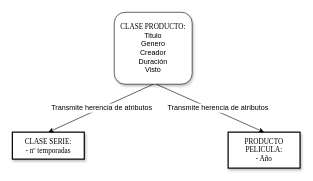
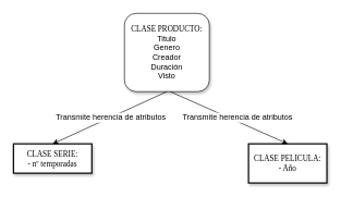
  <mxCell id="0" />
  <mxCell id="1" parent="0" />
  <mxCell id="2" value="&lt;br&gt;CLASE PRODUCTO:&lt;br&gt;&lt;div&gt;&lt;table cellspacing=&quot;0&quot; cellpadding=&quot;0&quot; align=&quot;center&quot;&gt;&lt;tbody&gt;&lt;tr&gt;&lt;td valign=&quot;top&quot; align=&quot;left&quot; style=&quot;padding: 0cm 7.05pt&quot;&gt;&lt;p class=&quot;MsoNormal&quot; align=&quot;center&quot; style=&quot;margin: 0cm 0cm 0.0pt ; font-family: &amp;#34;calibri&amp;#34; , sans-serif ; text-align: center&quot;&gt;&lt;span style=&quot;background-color: rgb(255 , 255 , 255)&quot;&gt;&lt;font style=&quot;font-size: 12px&quot;&gt;Titulo&lt;/font&gt;&lt;/span&gt;&lt;/p&gt;&lt;p class=&quot;MsoNormal&quot; align=&quot;center&quot; style=&quot;margin: 0cm 0cm 0.0pt ; font-family: &amp;#34;calibri&amp;#34; , sans-serif ; text-align: center&quot;&gt;&lt;span style=&quot;background-color: rgb(255 , 255 , 255)&quot;&gt;Genero&lt;/span&gt;&lt;/p&gt;&lt;p class=&quot;MsoNormal&quot; align=&quot;center&quot; style=&quot;margin: 0cm 0cm 0.0pt ; font-family: &amp;#34;calibri&amp;#34; , sans-serif ; text-align: center&quot;&gt;&lt;span style=&quot;background-color: rgb(255 , 255 , 255)&quot;&gt;Creador&lt;/span&gt;&lt;/p&gt;&lt;p class=&quot;MsoNormal&quot; align=&quot;center&quot; style=&quot;margin: 0cm 0cm 0.0pt ; font-family: &amp;#34;calibri&amp;#34; , sans-serif ; text-align: center&quot;&gt;&lt;span style=&quot;background-color: rgb(255 , 255 , 255)&quot;&gt;Duración&lt;/span&gt;&lt;/p&gt;&lt;p class=&quot;MsoNormal&quot; align=&quot;center&quot; style=&quot;margin: 0cm 0cm 0.0pt ; font-family: &amp;#34;calibri&amp;#34; , sans-serif ; text-align: center&quot;&gt;&lt;span style=&quot;background-color: rgb(255 , 255 , 255)&quot;&gt;Visto&lt;/span&gt;&lt;/p&gt;&lt;/td&gt;&lt;/tr&gt;&lt;/tbody&gt;&lt;/table&gt;&lt;/div&gt;&lt;br&gt;&lt;span style=&quot;font-size: medium&quot;&gt;&lt;/span&gt;" style="whiteSpace=wrap;html=1;rounded=1;shadow=1;labelBackgroundColor=none;strokeWidth=1;fontFamily=Verdana;fontSize=12;align=center;" parent="1" vertex="1"><mxGeometry x="190" y="20" width="130" height="120" as="geometry" /></mxCell>
  <mxCell id="3" value="CLASE SERIE:&lt;br&gt;- nº temporadas" style="whiteSpace=wrap;html=1;rounded=0;shadow=1;labelBackgroundColor=none;strokeWidth=2;fontFamily=Verdana;fontSize=12;align=center;" parent="1" vertex="1"><mxGeometry x="20" y="220" width="120" height="45" as="geometry" /></mxCell>
- <mxCell id="4" value="&lt;span&gt;PRODUCTO PELICULA:&lt;br&gt;- Año&lt;br&gt;&lt;/span&gt;" style="whiteSpace=wrap;html=1;rounded=0;shadow=1;labelBackgroundColor=none;strokeWidth=2;fontFamily=Verdana;fontSize=12;align=center;" parent="1" vertex="1"><mxGeometry x="380" y="220" width="120" height="60" as="geometry" /></mxCell>
+ <mxCell id="4" value="&lt;span&gt;CLASE PELICULA:&lt;br&gt;- Año&lt;br&gt;&lt;/span&gt;" style="whiteSpace=wrap;html=1;rounded=0;shadow=1;labelBackgroundColor=none;strokeWidth=2;fontFamily=Verdana;fontSize=12;align=center;" parent="1" vertex="1"><mxGeometry x="380" y="220" width="120" height="60" as="geometry" /></mxCell>
  <mxCell id="5" value="" style="endArrow=classic;html=1;entryX=0.5;entryY=0;entryDx=0;entryDy=0;exitX=0.5;exitY=1;exitDx=0;exitDy=0;" edge="1" parent="1" source="2" target="3"><mxGeometry width="50" height="50" relative="1" as="geometry"><mxPoint x="110" y="320" as="sourcePoint" /><mxPoint x="160" y="270" as="targetPoint" /></mxGeometry></mxCell>
  <mxCell id="6" value="Transmite herencia de atributos" style="text;html=1;align=center;verticalAlign=middle;resizable=0;points=[];labelBackgroundColor=#ffffff;" vertex="1" connectable="0" parent="5"><mxGeometry x="-0.018" relative="1" as="geometry"><mxPoint x="-1" as="offset" /></mxGeometry></mxCell>
  <mxCell id="7" value="" style="endArrow=classic;html=1;entryX=0.5;entryY=0;entryDx=0;entryDy=0;" edge="1" parent="1" target="4"><mxGeometry width="50" height="50" relative="1" as="geometry"><mxPoint x="260" y="140" as="sourcePoint" /><mxPoint x="360" y="190" as="targetPoint" /></mxGeometry></mxCell>
  <mxCell id="8" value="Transmite herencia de atributos" style="text;html=1;align=center;verticalAlign=middle;resizable=0;points=[];labelBackgroundColor=#ffffff;" vertex="1" connectable="0" parent="7"><mxGeometry x="0.148" y="-3" relative="1" as="geometry"><mxPoint y="-8.64" as="offset" /></mxGeometry></mxCell>
